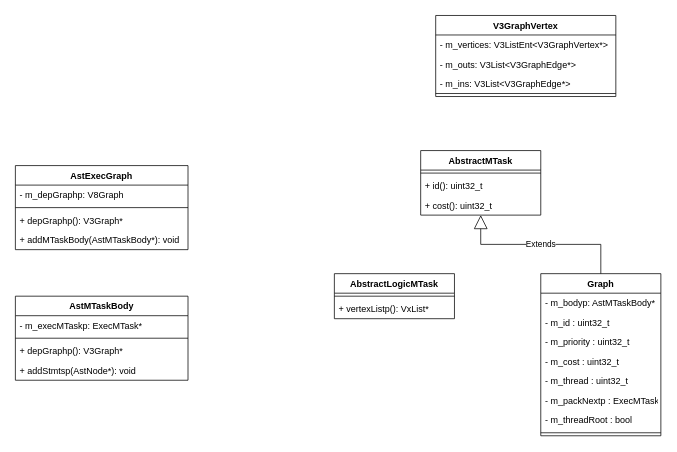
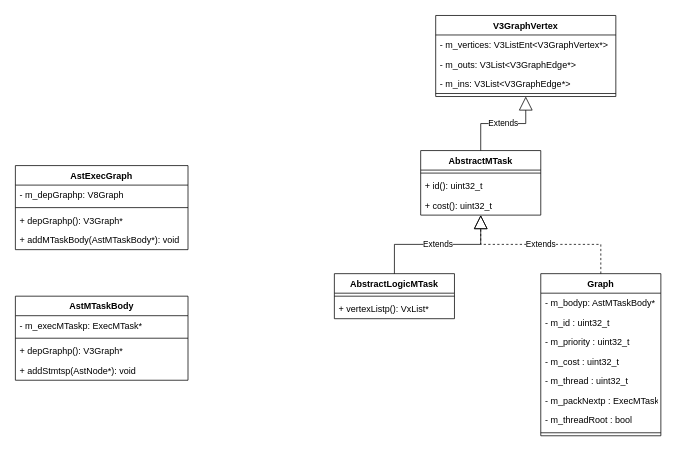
  <mxCell id="0" />
  <mxCell id="1" parent="0" />
  <mxCell id="2" value="AstExecGraph" style="swimlane;fontStyle=1;align=center;verticalAlign=top;childLayout=stackLayout;horizontal=1;startSize=26;horizontalStack=0;resizeParent=1;resizeParentMax=0;resizeLast=0;collapsible=1;marginBottom=0;" vertex="1" parent="1"><mxGeometry x="20" y="220" width="230" height="112" as="geometry" /></mxCell>
  <mxCell id="3" value="- m_depGraphp: V8Graph" style="text;strokeColor=none;fillColor=none;align=left;verticalAlign=top;spacingLeft=4;spacingRight=4;overflow=hidden;rotatable=0;points=[[0,0.5],[1,0.5]];portConstraint=eastwest;" vertex="1" parent="2"><mxGeometry y="26" width="230" height="26" as="geometry" /></mxCell>
  <mxCell id="4" value="" style="line;strokeWidth=1;fillColor=none;align=left;verticalAlign=middle;spacingTop=-1;spacingLeft=3;spacingRight=3;rotatable=0;labelPosition=right;points=[];portConstraint=eastwest;" vertex="1" parent="2"><mxGeometry y="52" width="230" height="8" as="geometry" /></mxCell>
  <mxCell id="5" value="+ depGraphp(): V3Graph*" style="text;strokeColor=none;fillColor=none;align=left;verticalAlign=top;spacingLeft=4;spacingRight=4;overflow=hidden;rotatable=0;points=[[0,0.5],[1,0.5]];portConstraint=eastwest;" vertex="1" parent="2"><mxGeometry y="60" width="230" height="26" as="geometry" /></mxCell>
  <mxCell id="6" value="+ addMTaskBody(AstMTaskBody*): void" style="text;strokeColor=none;fillColor=none;align=left;verticalAlign=top;spacingLeft=4;spacingRight=4;overflow=hidden;rotatable=0;points=[[0,0.5],[1,0.5]];portConstraint=eastwest;" vertex="1" parent="2"><mxGeometry y="86" width="230" height="26" as="geometry" /></mxCell>
  <mxCell id="7" value="AstMTaskBody" style="swimlane;fontStyle=1;align=center;verticalAlign=top;childLayout=stackLayout;horizontal=1;startSize=26;horizontalStack=0;resizeParent=1;resizeParentMax=0;resizeLast=0;collapsible=1;marginBottom=0;" vertex="1" parent="1"><mxGeometry x="20" y="394" width="230" height="112" as="geometry" /></mxCell>
  <mxCell id="8" value="- m_execMTaskp: ExecMTask*" style="text;strokeColor=none;fillColor=none;align=left;verticalAlign=top;spacingLeft=4;spacingRight=4;overflow=hidden;rotatable=0;points=[[0,0.5],[1,0.5]];portConstraint=eastwest;" vertex="1" parent="7"><mxGeometry y="26" width="230" height="26" as="geometry" /></mxCell>
  <mxCell id="9" value="" style="line;strokeWidth=1;fillColor=none;align=left;verticalAlign=middle;spacingTop=-1;spacingLeft=3;spacingRight=3;rotatable=0;labelPosition=right;points=[];portConstraint=eastwest;" vertex="1" parent="7"><mxGeometry y="52" width="230" height="8" as="geometry" /></mxCell>
  <mxCell id="10" value="+ depGraphp(): V3Graph*" style="text;strokeColor=none;fillColor=none;align=left;verticalAlign=top;spacingLeft=4;spacingRight=4;overflow=hidden;rotatable=0;points=[[0,0.5],[1,0.5]];portConstraint=eastwest;" vertex="1" parent="7"><mxGeometry y="60" width="230" height="26" as="geometry" /></mxCell>
  <mxCell id="11" value="+ addStmtsp(AstNode*): void" style="text;strokeColor=none;fillColor=none;align=left;verticalAlign=top;spacingLeft=4;spacingRight=4;overflow=hidden;rotatable=0;points=[[0,0.5],[1,0.5]];portConstraint=eastwest;" vertex="1" parent="7"><mxGeometry y="86" width="230" height="26" as="geometry" /></mxCell>
  <mxCell id="12" value="V3GraphVertex" style="swimlane;fontStyle=1;align=center;verticalAlign=top;childLayout=stackLayout;horizontal=1;startSize=26;horizontalStack=0;resizeParent=1;resizeParentMax=0;resizeLast=0;collapsible=1;marginBottom=0;" vertex="1" parent="1"><mxGeometry x="580" y="20" width="240" height="108" as="geometry" /></mxCell>
  <mxCell id="13" value="- m_vertices: V3ListEnt&lt;V3GraphVertex*&gt;" style="text;strokeColor=none;fillColor=none;align=left;verticalAlign=top;spacingLeft=4;spacingRight=4;overflow=hidden;rotatable=0;points=[[0,0.5],[1,0.5]];portConstraint=eastwest;" vertex="1" parent="12"><mxGeometry y="26" width="240" height="26" as="geometry" /></mxCell>
  <mxCell id="14" value="- m_outs: V3List&lt;V3GraphEdge*&gt;" style="text;strokeColor=none;fillColor=none;align=left;verticalAlign=top;spacingLeft=4;spacingRight=4;overflow=hidden;rotatable=0;points=[[0,0.5],[1,0.5]];portConstraint=eastwest;" vertex="1" parent="12"><mxGeometry y="52" width="240" height="26" as="geometry" /></mxCell>
  <mxCell id="15" value="- m_ins: V3List&lt;V3GraphEdge*&gt;" style="text;strokeColor=none;fillColor=none;align=left;verticalAlign=top;spacingLeft=4;spacingRight=4;overflow=hidden;rotatable=0;points=[[0,0.5],[1,0.5]];portConstraint=eastwest;" vertex="1" parent="12"><mxGeometry y="78" width="240" height="22" as="geometry" /></mxCell>
  <mxCell id="16" value="" style="line;strokeWidth=1;fillColor=none;align=left;verticalAlign=middle;spacingTop=-1;spacingLeft=3;spacingRight=3;rotatable=0;labelPosition=right;points=[];portConstraint=eastwest;" vertex="1" parent="12"><mxGeometry y="100" width="240" height="8" as="geometry" /></mxCell>
  <mxCell id="17" value="AbstractMTask" style="swimlane;fontStyle=1;align=center;verticalAlign=top;childLayout=stackLayout;horizontal=1;startSize=26;horizontalStack=0;resizeParent=1;resizeParentMax=0;resizeLast=0;collapsible=1;marginBottom=0;" vertex="1" parent="1"><mxGeometry x="560" y="200" width="160" height="86" as="geometry" /></mxCell>
  <mxCell id="18" value="" style="line;strokeWidth=1;fillColor=none;align=left;verticalAlign=middle;spacingTop=-1;spacingLeft=3;spacingRight=3;rotatable=0;labelPosition=right;points=[];portConstraint=eastwest;" vertex="1" parent="17"><mxGeometry y="26" width="160" height="8" as="geometry" /></mxCell>
  <mxCell id="19" value="+ id(): uint32_t" style="text;strokeColor=none;fillColor=none;align=left;verticalAlign=top;spacingLeft=4;spacingRight=4;overflow=hidden;rotatable=0;points=[[0,0.5],[1,0.5]];portConstraint=eastwest;" vertex="1" parent="17"><mxGeometry y="34" width="160" height="26" as="geometry" /></mxCell>
  <mxCell id="20" value="+ cost(): uint32_t" style="text;strokeColor=none;fillColor=none;align=left;verticalAlign=top;spacingLeft=4;spacingRight=4;overflow=hidden;rotatable=0;points=[[0,0.5],[1,0.5]];portConstraint=eastwest;" vertex="1" parent="17"><mxGeometry y="60" width="160" height="26" as="geometry" /></mxCell>
+ <mxCell id="21" value="Extends" style="endArrow=block;endSize=16;endFill=0;html=1;rounded=0;exitX=0.5;exitY=0;exitDx=0;exitDy=0;entryX=0.5;entryY=1;entryDx=0;entryDy=0;edgeStyle=orthogonalEdgeStyle;" edge="1" parent="1" source="17" target="12"><mxGeometry width="160" relative="1" as="geometry"><mxPoint x="730" y="220" as="sourcePoint" /><mxPoint x="890" y="220" as="targetPoint" /></mxGeometry></mxCell>
  <mxCell id="22" value="AbstractLogicMTask" style="swimlane;fontStyle=1;align=center;verticalAlign=top;childLayout=stackLayout;horizontal=1;startSize=26;horizontalStack=0;resizeParent=1;resizeParentMax=0;resizeLast=0;collapsible=1;marginBottom=0;" vertex="1" parent="1"><mxGeometry x="445" y="364" width="160" height="60" as="geometry" /></mxCell>
  <mxCell id="23" value="" style="line;strokeWidth=1;fillColor=none;align=left;verticalAlign=middle;spacingTop=-1;spacingLeft=3;spacingRight=3;rotatable=0;labelPosition=right;points=[];portConstraint=eastwest;" vertex="1" parent="22"><mxGeometry y="26" width="160" height="8" as="geometry" /></mxCell>
  <mxCell id="24" value="+ vertexListp(): VxList*" style="text;strokeColor=none;fillColor=none;align=left;verticalAlign=top;spacingLeft=4;spacingRight=4;overflow=hidden;rotatable=0;points=[[0,0.5],[1,0.5]];portConstraint=eastwest;" vertex="1" parent="22"><mxGeometry y="34" width="160" height="26" as="geometry" /></mxCell>
+ <mxCell id="25" value="Extends" style="endArrow=block;endSize=16;endFill=0;html=1;rounded=0;exitX=0.5;exitY=0;exitDx=0;exitDy=0;edgeStyle=orthogonalEdgeStyle;" edge="1" parent="1" source="22" target="17"><mxGeometry width="160" relative="1" as="geometry"><mxPoint x="644.08" y="211.032" as="sourcePoint" /><mxPoint x="710" y="138" as="targetPoint" /></mxGeometry></mxCell>
  <mxCell id="26" value="Graph" style="swimlane;fontStyle=1;align=center;verticalAlign=top;childLayout=stackLayout;horizontal=1;startSize=26;horizontalStack=0;resizeParent=1;resizeParentMax=0;resizeLast=0;collapsible=1;marginBottom=0;" vertex="1" parent="1"><mxGeometry x="720" y="364" width="160" height="216" as="geometry" /></mxCell>
  <mxCell id="27" value="- m_bodyp: AstMTaskBody*" style="text;strokeColor=none;fillColor=none;align=left;verticalAlign=top;spacingLeft=4;spacingRight=4;overflow=hidden;rotatable=0;points=[[0,0.5],[1,0.5]];portConstraint=eastwest;" vertex="1" parent="26"><mxGeometry y="26" width="160" height="26" as="geometry" /></mxCell>
  <mxCell id="28" value="- m_id : uint32_t" style="text;strokeColor=none;fillColor=none;align=left;verticalAlign=top;spacingLeft=4;spacingRight=4;overflow=hidden;rotatable=0;points=[[0,0.5],[1,0.5]];portConstraint=eastwest;" vertex="1" parent="26"><mxGeometry y="52" width="160" height="26" as="geometry" /></mxCell>
  <mxCell id="29" value="- m_priority : uint32_t" style="text;strokeColor=none;fillColor=none;align=left;verticalAlign=top;spacingLeft=4;spacingRight=4;overflow=hidden;rotatable=0;points=[[0,0.5],[1,0.5]];portConstraint=eastwest;" vertex="1" parent="26"><mxGeometry y="78" width="160" height="26" as="geometry" /></mxCell>
  <mxCell id="30" value="- m_cost : uint32_t" style="text;strokeColor=none;fillColor=none;align=left;verticalAlign=top;spacingLeft=4;spacingRight=4;overflow=hidden;rotatable=0;points=[[0,0.5],[1,0.5]];portConstraint=eastwest;" vertex="1" parent="26"><mxGeometry y="104" width="160" height="26" as="geometry" /></mxCell>
  <mxCell id="31" value="- m_thread : uint32_t" style="text;strokeColor=none;fillColor=none;align=left;verticalAlign=top;spacingLeft=4;spacingRight=4;overflow=hidden;rotatable=0;points=[[0,0.5],[1,0.5]];portConstraint=eastwest;" vertex="1" parent="26"><mxGeometry y="130" width="160" height="26" as="geometry" /></mxCell>
  <mxCell id="32" value="- m_packNextp : ExecMTask*" style="text;strokeColor=none;fillColor=none;align=left;verticalAlign=top;spacingLeft=4;spacingRight=4;overflow=hidden;rotatable=0;points=[[0,0.5],[1,0.5]];portConstraint=eastwest;" vertex="1" parent="26"><mxGeometry y="156" width="160" height="26" as="geometry" /></mxCell>
  <mxCell id="33" value="- m_threadRoot : bool" style="text;strokeColor=none;fillColor=none;align=left;verticalAlign=top;spacingLeft=4;spacingRight=4;overflow=hidden;rotatable=0;points=[[0,0.5],[1,0.5]];portConstraint=eastwest;" vertex="1" parent="26"><mxGeometry y="182" width="160" height="26" as="geometry" /></mxCell>
  <mxCell id="34" value="" style="line;strokeWidth=1;fillColor=none;align=left;verticalAlign=middle;spacingTop=-1;spacingLeft=3;spacingRight=3;rotatable=0;labelPosition=right;points=[];portConstraint=eastwest;" vertex="1" parent="26"><mxGeometry y="208" width="160" height="8" as="geometry" /></mxCell>
- <mxCell id="35" value="Extends" style="endArrow=block;endSize=16;endFill=0;html=1;rounded=0;exitX=0.5;exitY=0;exitDx=0;exitDy=0;edgeStyle=orthogonalEdgeStyle;" edge="1" parent="1" source="26" target="17"><mxGeometry width="160" relative="1" as="geometry"><mxPoint x="535" y="374" as="sourcePoint" /><mxPoint x="650" y="296" as="targetPoint" /></mxGeometry></mxCell>
+ <mxCell id="35" value="Extends" style="endArrow=block;endSize=16;endFill=0;html=1;rounded=0;exitX=0.5;exitY=0;exitDx=0;exitDy=0;edgeStyle=orthogonalEdgeStyle;dashed=1;" edge="1" parent="1" source="26" target="17"><mxGeometry width="160" relative="1" as="geometry"><mxPoint x="535" y="374" as="sourcePoint" /><mxPoint x="650" y="296" as="targetPoint" /></mxGeometry></mxCell>
